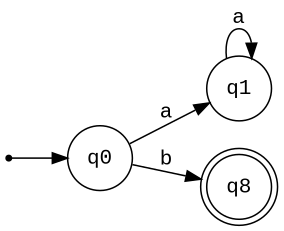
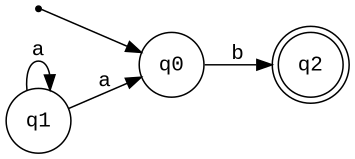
  digraph {
    fontname="Liberation Mono"
    rankdir=LR
    node [fontname="Liberation Mono" shape=circle]
    edge [fontname="Liberation Mono"]
    inic [shape=point]
    q0
    q1
-   q2 [shape=doublecircle label=q8]
+   q2 [shape=doublecircle]
    inic -> q0
-   q0 -> q1 [label=a]
+   q1 -> q0 [label=a]
    q0 -> q2 [label=b]
    q1 -> q1 [label=a]
  }
